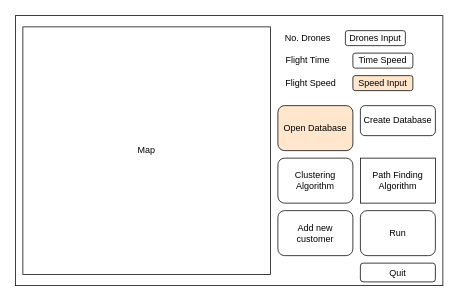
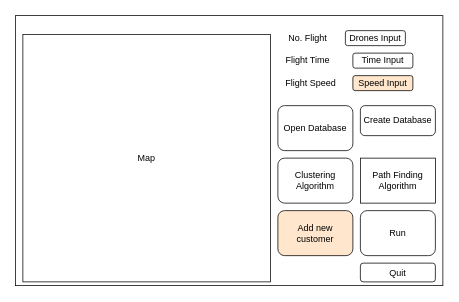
  <mxCell id="0" />
  <mxCell id="1" parent="0" />
  <mxCell id="2" value="" style="rounded=0;whiteSpace=wrap;html=1;" vertex="1" parent="1"><mxGeometry x="20" y="20" width="570" height="360" as="geometry" /></mxCell>
- <mxCell id="3" value="Map" style="whiteSpace=wrap;html=1;aspect=fixed;" vertex="1" parent="1"><mxGeometry x="30" y="35" width="330" height="330" as="geometry" /></mxCell>
+ <mxCell id="3" value="Map" style="whiteSpace=wrap;html=1;aspect=fixed;" vertex="1" parent="1"><mxGeometry x="30" y="45" width="330" height="330" as="geometry" /></mxCell>
  <mxCell id="4" value="Flight Time" style="text;html=1;strokeColor=none;fillColor=none;align=center;verticalAlign=middle;whiteSpace=wrap;rounded=0;" vertex="1" parent="1"><mxGeometry x="370" y="70" width="80" height="20" as="geometry" /></mxCell>
  <mxCell id="5" value="Flight Speed" style="text;html=1;strokeColor=none;fillColor=none;align=center;verticalAlign=middle;whiteSpace=wrap;rounded=0;" vertex="1" parent="1"><mxGeometry x="379" y="100" width="70" height="20" as="geometry" /></mxCell>
- <mxCell id="6" value="No. Drones" style="text;html=1;strokeColor=none;fillColor=none;align=center;verticalAlign=middle;whiteSpace=wrap;rounded=0;" vertex="1" parent="1"><mxGeometry x="370" y="40" width="80" height="20" as="geometry" /></mxCell>
+ <mxCell id="6" value="No. Flight" style="text;html=1;strokeColor=none;fillColor=none;align=center;verticalAlign=middle;whiteSpace=wrap;rounded=0;" vertex="1" parent="1"><mxGeometry x="370" y="40" width="80" height="20" as="geometry" /></mxCell>
  <mxCell id="7" style="edgeStyle=orthogonalEdgeStyle;rounded=0;orthogonalLoop=1;jettySize=auto;html=1;exitX=0.5;exitY=1;exitDx=0;exitDy=0;" edge="1" parent="1" source="4" target="4"><mxGeometry relative="1" as="geometry" /></mxCell>
  <mxCell id="8" value="Drones Input" style="rounded=1;whiteSpace=wrap;html=1;" vertex="1" parent="1"><mxGeometry x="460" y="40" width="80" height="20" as="geometry" /></mxCell>
- <mxCell id="9" value="Time Speed" style="rounded=1;whiteSpace=wrap;html=1;" vertex="1" parent="1"><mxGeometry x="470" y="70" width="80" height="20" as="geometry" /></mxCell>
+ <mxCell id="9" value="Time Input" style="rounded=1;whiteSpace=wrap;html=1;" vertex="1" parent="1"><mxGeometry x="470" y="70" width="80" height="20" as="geometry" /></mxCell>
  <mxCell id="10" value="Speed Input" style="rounded=1;whiteSpace=wrap;html=1;fillColor=#ffe6cc;" vertex="1" parent="1"><mxGeometry x="470" y="100" width="80" height="20" as="geometry" /></mxCell>
- <mxCell id="11" value="Open Database" style="rounded=1;whiteSpace=wrap;html=1;fillColor=#ffe6cc;" vertex="1" parent="1"><mxGeometry x="370" y="140" width="100" height="60" as="geometry" /></mxCell>
+ <mxCell id="11" value="Open Database" style="rounded=1;whiteSpace=wrap;html=1;" vertex="1" parent="1"><mxGeometry x="370" y="140" width="100" height="60" as="geometry" /></mxCell>
  <mxCell id="12" value="Create Database" style="rounded=1;whiteSpace=wrap;html=1;" vertex="1" parent="1"><mxGeometry x="480" y="140" width="100" height="40" as="geometry" /></mxCell>
  <mxCell id="13" value="Clustering Algorithm" style="rounded=1;whiteSpace=wrap;html=1;" vertex="1" parent="1"><mxGeometry x="370" y="210" width="100" height="60" as="geometry" /></mxCell>
  <mxCell id="14" value="Path Finding Algorithm" style="whiteSpace=wrap;html=1;rounded=0;" vertex="1" parent="1"><mxGeometry x="480" y="210" width="100" height="60" as="geometry" /></mxCell>
  <mxCell id="15" value="Quit" style="rounded=1;whiteSpace=wrap;html=1;" vertex="1" parent="1"><mxGeometry x="480" y="350" width="100" height="25" as="geometry" /></mxCell>
- <mxCell id="16" value="Add new customer" style="rounded=1;whiteSpace=wrap;html=1;" vertex="1" parent="1"><mxGeometry x="370" y="280" width="100" height="60" as="geometry" /></mxCell>
+ <mxCell id="16" value="Add new customer" style="rounded=1;whiteSpace=wrap;html=1;fillColor=#ffe6cc;" vertex="1" parent="1"><mxGeometry x="370" y="280" width="100" height="60" as="geometry" /></mxCell>
  <mxCell id="17" value="Run" style="rounded=1;whiteSpace=wrap;html=1;" vertex="1" parent="1"><mxGeometry x="480" y="280" width="100" height="60" as="geometry" /></mxCell>
